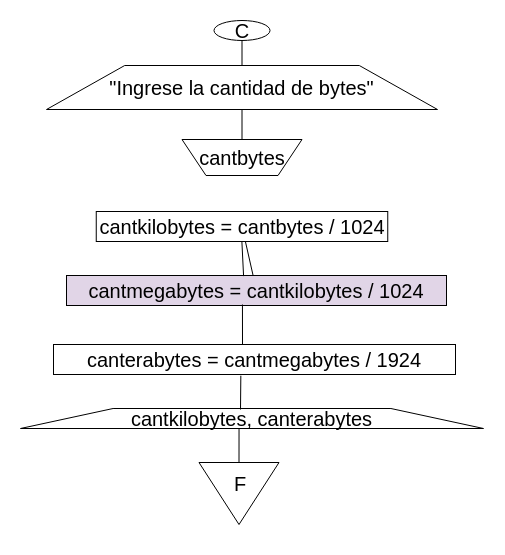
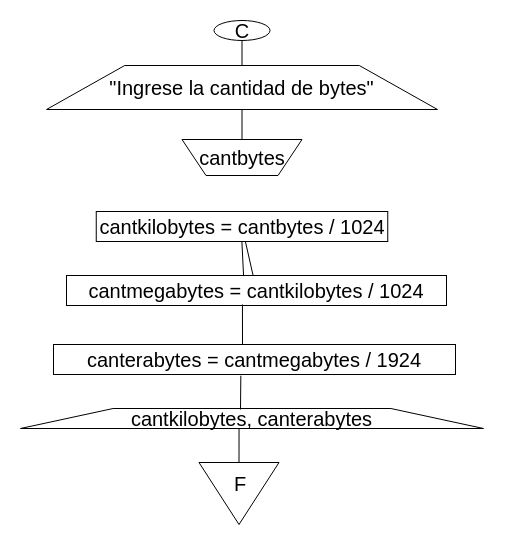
  <mxCell id="0" />
  <mxCell id="1" parent="0" />
  <mxCell id="2" value="C" style="ellipse;whiteSpace=wrap;html=1;fontSize=20;fontStyle=0" vertex="1" parent="1"><mxGeometry x="213.5" y="20" width="56" height="20" as="geometry" /></mxCell>
  <mxCell id="3" value="&quot;Ingrese la cantidad de bytes&quot;" style="shape=trapezoid;perimeter=trapezoidPerimeter;whiteSpace=wrap;html=1;fontSize=20;fontStyle=0" vertex="1" parent="1"><mxGeometry x="46" y="65" width="391" height="44" as="geometry" /></mxCell>
  <mxCell id="4" value="" style="endArrow=none;html=1;entryX=0.5;entryY=1;entryDx=0;entryDy=0;fontSize=20;fontStyle=0" edge="1" parent="1" source="3" target="2"><mxGeometry width="50" height="50" relative="1" as="geometry"><mxPoint x="219" y="327" as="sourcePoint" /><mxPoint x="269" y="277" as="targetPoint" /></mxGeometry></mxCell>
  <mxCell id="5" value="cantbytes" style="shape=trapezoid;perimeter=trapezoidPerimeter;whiteSpace=wrap;html=1;direction=west;fontSize=20;fontStyle=0" vertex="1" parent="1"><mxGeometry x="181.5" y="139" width="120" height="36" as="geometry" /></mxCell>
  <mxCell id="6" value="" style="endArrow=none;html=1;entryX=0.5;entryY=1;entryDx=0;entryDy=0;exitX=0.5;exitY=1;exitDx=0;exitDy=0;fontSize=20;fontStyle=0" edge="1" parent="1" source="5" target="3"><mxGeometry width="50" height="50" relative="1" as="geometry"><mxPoint x="219" y="327" as="sourcePoint" /><mxPoint x="269" y="277" as="targetPoint" /></mxGeometry></mxCell>
  <mxCell id="7" value="cantkilobytes = cantbytes / 1024" style="rounded=0;whiteSpace=wrap;html=1;fontSize=20;fontStyle=0" vertex="1" parent="1"><mxGeometry x="95.75" y="211" width="291.5" height="30" as="geometry" /></mxCell>
  <mxCell id="8" value="" style="endArrow=none;html=1;fontSize=20;fontStyle=0;" edge="1" parent="1" source="7" target="9"><mxGeometry width="50" height="50" relative="1" as="geometry"><mxPoint x="219" y="327" as="sourcePoint" /><mxPoint x="269" y="277" as="targetPoint" /></mxGeometry></mxCell>
- <mxCell id="9" value="cantmegabytes = cantkilobytes / 1024" style="rounded=0;whiteSpace=wrap;html=1;fontSize=20;fontStyle=0;fillColor=#e1d5e7;" vertex="1" parent="1"><mxGeometry x="66" y="275" width="380" height="30" as="geometry" /></mxCell>
+ <mxCell id="9" value="cantmegabytes = cantkilobytes / 1024" style="rounded=0;whiteSpace=wrap;html=1;fontSize=20;fontStyle=0" vertex="1" parent="1"><mxGeometry x="66" y="275" width="380" height="30" as="geometry" /></mxCell>
  <mxCell id="10" value="canterabytes = cantmegabytes / 1924" style="rounded=0;whiteSpace=wrap;html=1;fontSize=20;fontStyle=0" vertex="1" parent="1"><mxGeometry x="53" y="344" width="402" height="30" as="geometry" /></mxCell>
  <mxCell id="11" value="" style="endArrow=none;html=1;entryX=0.5;entryY=0;entryDx=0;entryDy=0;fontSize=20;exitX=0.466;exitY=0.02;exitDx=0;exitDy=0;exitPerimeter=0;fontStyle=0" edge="1" parent="1" source="9"><mxGeometry width="50" height="50" relative="1" as="geometry"><mxPoint x="241" y="262" as="sourcePoint" /><mxPoint x="241.38" y="241" as="targetPoint" /></mxGeometry></mxCell>
  <mxCell id="12" value="" style="endArrow=none;html=1;fontSize=20;exitX=0.463;exitY=0.967;exitDx=0;exitDy=0;exitPerimeter=0;fontStyle=0" edge="1" parent="1" source="9"><mxGeometry width="50" height="50" relative="1" as="geometry"><mxPoint x="168" y="319" as="sourcePoint" /><mxPoint x="242" y="344" as="targetPoint" /></mxGeometry></mxCell>
  <mxCell id="13" value="cantkilobytes, canterabytes" style="shape=trapezoid;perimeter=trapezoidPerimeter;whiteSpace=wrap;html=1;fontSize=20;fontStyle=0" vertex="1" parent="1"><mxGeometry x="20" y="408" width="463" height="20" as="geometry" /></mxCell>
  <mxCell id="14" value="" style="endArrow=none;html=1;exitX=0.466;exitY=1.04;exitDx=0;exitDy=0;fontSize=20;exitPerimeter=0;fontStyle=0" edge="1" parent="1" source="10"><mxGeometry width="50" height="50" relative="1" as="geometry"><mxPoint x="219" y="327" as="sourcePoint" /><mxPoint x="240" y="409" as="targetPoint" /></mxGeometry></mxCell>
  <mxCell id="15" value="" style="triangle;whiteSpace=wrap;html=1;rotation=90;fontSize=20;" vertex="1" parent="1"><mxGeometry x="207.5" y="453" width="62" height="80" as="geometry" /></mxCell>
  <mxCell id="16" value="F" style="text;html=1;strokeColor=none;fillColor=none;align=center;verticalAlign=middle;whiteSpace=wrap;rounded=0;fontSize=20;fontStyle=0" vertex="1" parent="1"><mxGeometry x="219.5" y="473" width="40" height="20" as="geometry" /></mxCell>
  <mxCell id="17" value="" style="endArrow=none;html=1;entryX=0;entryY=0.5;entryDx=0;entryDy=0;fontSize=20;exitX=0.472;exitY=1;exitDx=0;exitDy=0;exitPerimeter=0;fontStyle=0" edge="1" parent="1" source="13" target="15"><mxGeometry width="50" height="50" relative="1" as="geometry"><mxPoint x="213" y="437" as="sourcePoint" /><mxPoint x="314" y="385" as="targetPoint" /></mxGeometry></mxCell>
